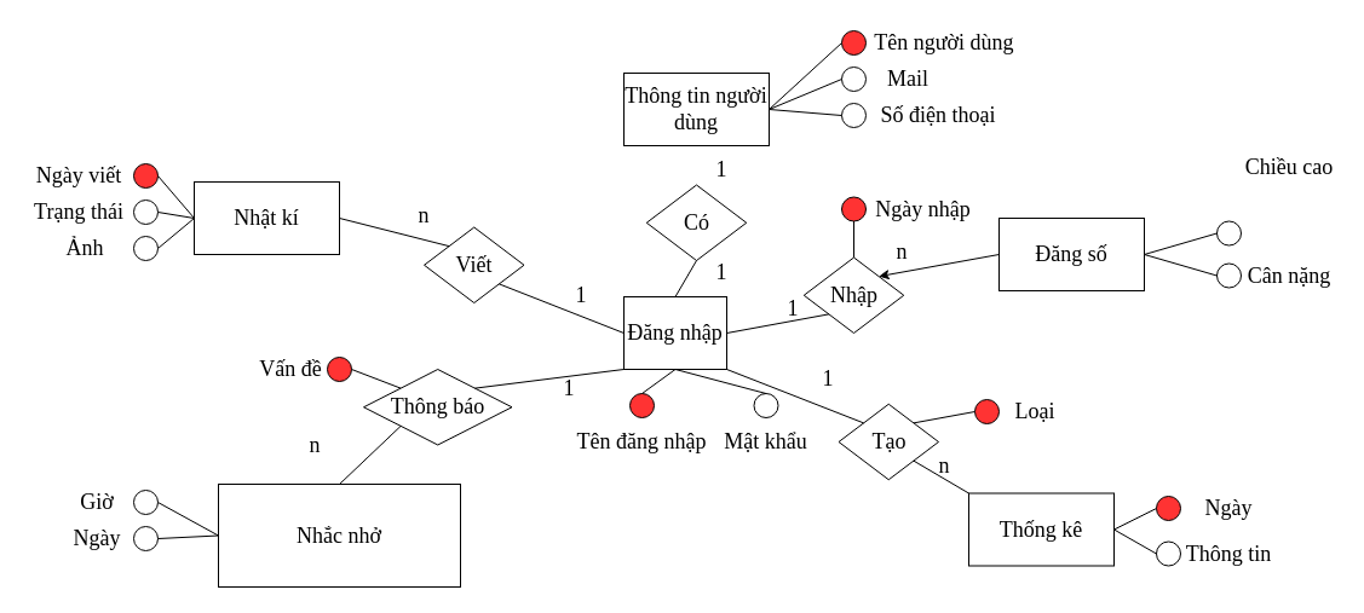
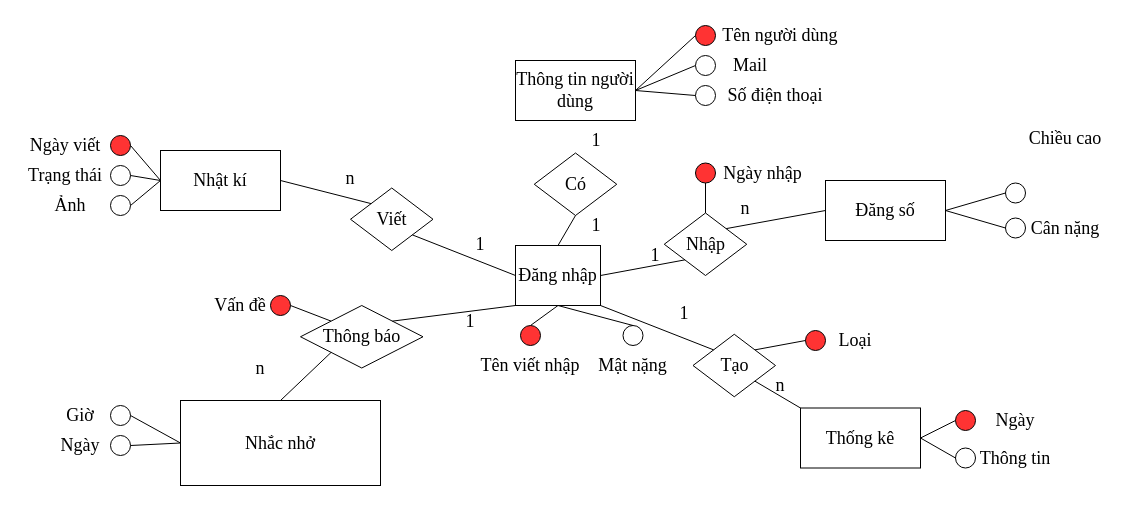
  <mxCell id="0" />
  <mxCell id="1" parent="0" />
  <mxCell id="2" value="Đăng nhập" style="rounded=0;whiteSpace=wrap;html=1;fontFamily=Times New Roman;fontSize=18;" vertex="1" parent="1"><mxGeometry x="515" y="245" width="85" height="60" as="geometry" /></mxCell>
  <mxCell id="3" value="Nhật kí" style="rounded=0;whiteSpace=wrap;html=1;fontFamily=Times New Roman;fontSize=18;" vertex="1" parent="1"><mxGeometry y="150" width="120" height="60" as="geometry" x="160" /></mxCell>
  <mxCell id="4" value="Nhắc nhở" style="rounded=0;whiteSpace=wrap;html=1;fontFamily=Times New Roman;fontSize=18;" vertex="1" parent="1"><mxGeometry x="180" y="400" width="200" height="85" as="geometry" /></mxCell>
  <mxCell id="5" value="Thống kê" style="rounded=0;whiteSpace=wrap;html=1;fontFamily=Times New Roman;fontSize=18;" vertex="1" parent="1"><mxGeometry x="800" y="407.5" width="120" height="60" as="geometry" /></mxCell>
  <mxCell id="6" value="Thông tin người dùng" style="rounded=0;whiteSpace=wrap;html=1;fontFamily=Times New Roman;fontSize=18;" vertex="1" parent="1"><mxGeometry x="515" y="60" width="120" height="60" as="geometry" /></mxCell>
  <mxCell id="7" value="Đăng số" style="rounded=0;whiteSpace=wrap;html=1;fontFamily=Times New Roman;fontSize=18;" vertex="1" parent="1"><mxGeometry x="825" y="180" width="120" height="60" as="geometry" /></mxCell>
- <mxCell id="8" value="Tên đăng nhập" style="text;html=1;strokeColor=none;fillColor=none;align=center;verticalAlign=middle;whiteSpace=wrap;rounded=0;fontFamily=Times New Roman;fontSize=18;" vertex="1" parent="1"><mxGeometry x="475" y="350" width="110" height="30" as="geometry" /></mxCell>
+ <mxCell id="8" value="Tên viết nhập" style="text;html=1;strokeColor=none;fillColor=none;align=center;verticalAlign=middle;whiteSpace=wrap;rounded=0;fontFamily=Times New Roman;fontSize=18;" vertex="1" parent="1"><mxGeometry x="475" y="350" width="110" height="30" as="geometry" /></mxCell>
  <mxCell id="9" value="" style="ellipse;whiteSpace=wrap;html=1;aspect=fixed;fontFamily=Times New Roman;fontSize=18;fillColor=#FF3333;" vertex="1" parent="1"><mxGeometry x="520" y="325" width="20" height="20" as="geometry" /></mxCell>
- <mxCell id="10" value="Mật khẩu" style="text;html=1;strokeColor=none;fillColor=none;align=center;verticalAlign=middle;whiteSpace=wrap;rounded=0;fontFamily=Times New Roman;fontSize=18;" vertex="1" parent="1"><mxGeometry x="590" y="350" width="85" height="30" as="geometry" /></mxCell>
+ <mxCell id="10" value="Mật nặng" style="text;html=1;strokeColor=none;fillColor=none;align=center;verticalAlign=middle;whiteSpace=wrap;rounded=0;fontFamily=Times New Roman;fontSize=18;" vertex="1" parent="1"><mxGeometry x="590" y="350" width="85" height="30" as="geometry" /></mxCell>
  <mxCell id="11" value="" style="ellipse;whiteSpace=wrap;html=1;aspect=fixed;fontFamily=Times New Roman;fontSize=18;" vertex="1" parent="1"><mxGeometry x="622.5" y="325" width="20" height="20" as="geometry" /></mxCell>
  <mxCell id="12" value="Giờ" style="text;html=1;strokeColor=none;fillColor=none;align=center;verticalAlign=middle;whiteSpace=wrap;rounded=0;fontFamily=Times New Roman;fontSize=18;" vertex="1" parent="1"><mxGeometry x="50" y="400" width="60" height="30" as="geometry" /></mxCell>
  <mxCell id="13" value="" style="ellipse;whiteSpace=wrap;html=1;aspect=fixed;fontFamily=Times New Roman;fontSize=18;fillColor=#FFFFFF;" vertex="1" parent="1"><mxGeometry x="110" y="405" width="20" height="20" as="geometry" /></mxCell>
  <mxCell id="14" value="Vấn đề" style="text;html=1;strokeColor=none;fillColor=none;align=center;verticalAlign=middle;whiteSpace=wrap;rounded=0;fontFamily=Times New Roman;fontSize=18;" vertex="1" parent="1"><mxGeometry x="210" y="290" width="60" height="30" as="geometry" /></mxCell>
  <mxCell id="15" value="" style="ellipse;whiteSpace=wrap;html=1;aspect=fixed;fontFamily=Times New Roman;fontSize=18;fillColor=#FF3333;" vertex="1" parent="1"><mxGeometry x="270" y="295" width="20" height="20" as="geometry" /></mxCell>
  <mxCell id="16" value="Thông tin" style="text;html=1;strokeColor=none;fillColor=none;align=center;verticalAlign=middle;whiteSpace=wrap;rounded=0;fontFamily=Times New Roman;fontSize=18;" vertex="1" parent="1"><mxGeometry x="975" y="442.5" width="80" height="30" as="geometry" /></mxCell>
  <mxCell id="17" value="" style="ellipse;whiteSpace=wrap;html=1;aspect=fixed;fontFamily=Times New Roman;fontSize=18;fillColor=#FFFFFF;" vertex="1" parent="1"><mxGeometry x="955" y="447.5" width="20" height="20" as="geometry" /></mxCell>
  <mxCell id="18" value="Loại" style="text;html=1;strokeColor=none;fillColor=none;align=center;verticalAlign=middle;whiteSpace=wrap;rounded=0;fontFamily=Times New Roman;fontSize=18;" vertex="1" parent="1"><mxGeometry x="825" y="325" width="60" height="30" as="geometry" /></mxCell>
  <mxCell id="19" value="" style="ellipse;whiteSpace=wrap;html=1;aspect=fixed;fontFamily=Times New Roman;fontSize=18;fillColor=#FF3333;" vertex="1" parent="1"><mxGeometry x="805" y="330" width="20" height="20" as="geometry" /></mxCell>
  <mxCell id="20" value="Chiều cao" style="text;html=1;strokeColor=none;fillColor=none;align=center;verticalAlign=middle;whiteSpace=wrap;rounded=0;fontFamily=Times New Roman;fontSize=18;" vertex="1" parent="1"><mxGeometry x="1025" y="122.5" width="80" height="30" as="geometry" /></mxCell>
  <mxCell id="21" value="" style="ellipse;whiteSpace=wrap;html=1;aspect=fixed;fontFamily=Times New Roman;fontSize=18;" vertex="1" parent="1"><mxGeometry x="1005" y="182.5" width="20" height="20" as="geometry" /></mxCell>
  <mxCell id="22" value="Cân nặng" style="text;html=1;strokeColor=none;fillColor=none;align=center;verticalAlign=middle;whiteSpace=wrap;rounded=0;fontFamily=Times New Roman;fontSize=18;" vertex="1" parent="1"><mxGeometry x="1025" y="212.5" width="80" height="30" as="geometry" /></mxCell>
  <mxCell id="23" value="" style="ellipse;whiteSpace=wrap;html=1;aspect=fixed;fontFamily=Times New Roman;fontSize=18;" vertex="1" parent="1"><mxGeometry x="1005" y="217.5" width="20" height="20" as="geometry" /></mxCell>
  <mxCell id="24" value="Ngày viết" style="text;html=1;strokeColor=none;fillColor=none;align=center;verticalAlign=middle;whiteSpace=wrap;rounded=0;fontFamily=Times New Roman;fontSize=18;" vertex="1" parent="1"><mxGeometry x="20" y="130" width="90" height="30" as="geometry" /></mxCell>
  <mxCell id="25" value="" style="ellipse;whiteSpace=wrap;html=1;aspect=fixed;fontFamily=Times New Roman;fontSize=18;fillColor=#FF3333;" vertex="1" parent="1"><mxGeometry x="110" y="135" width="20" height="20" as="geometry" /></mxCell>
  <mxCell id="26" value="Trạng thái" style="text;html=1;strokeColor=none;fillColor=none;align=center;verticalAlign=middle;whiteSpace=wrap;rounded=0;fontFamily=Times New Roman;fontSize=18;" vertex="1" parent="1"><mxGeometry x="20" y="160" width="90" height="30" as="geometry" /></mxCell>
  <mxCell id="27" value="" style="ellipse;whiteSpace=wrap;html=1;aspect=fixed;fontFamily=Times New Roman;fontSize=18;" vertex="1" parent="1"><mxGeometry x="110" y="165" width="20" height="20" as="geometry" /></mxCell>
  <mxCell id="28" value="Ảnh" style="text;html=1;strokeColor=none;fillColor=none;align=center;verticalAlign=middle;whiteSpace=wrap;rounded=0;fontFamily=Times New Roman;fontSize=18;" vertex="1" parent="1"><mxGeometry x="30" y="190" width="80" height="30" as="geometry" /></mxCell>
  <mxCell id="29" value="" style="ellipse;whiteSpace=wrap;html=1;aspect=fixed;fontFamily=Times New Roman;fontSize=18;" vertex="1" parent="1"><mxGeometry x="110" y="195" width="20" height="20" as="geometry" /></mxCell>
  <mxCell id="30" value="Tên người dùng" style="text;html=1;strokeColor=none;fillColor=none;align=center;verticalAlign=middle;whiteSpace=wrap;rounded=0;fontFamily=Times New Roman;fontSize=18;" vertex="1" parent="1"><mxGeometry x="720" y="20" width="120" height="30" as="geometry" /></mxCell>
  <mxCell id="31" value="" style="ellipse;whiteSpace=wrap;html=1;aspect=fixed;fontFamily=Times New Roman;fontSize=18;fillColor=#FF3333;" vertex="1" parent="1"><mxGeometry x="695" y="25" width="20" height="20" as="geometry" /></mxCell>
  <mxCell id="32" value="Mail" style="text;html=1;strokeColor=none;fillColor=none;align=center;verticalAlign=middle;whiteSpace=wrap;rounded=0;fontFamily=Times New Roman;fontSize=18;" vertex="1" parent="1"><mxGeometry x="720" y="50" width="60" height="30" as="geometry" /></mxCell>
  <mxCell id="33" value="" style="ellipse;whiteSpace=wrap;html=1;aspect=fixed;fontFamily=Times New Roman;fontSize=18;" vertex="1" parent="1"><mxGeometry x="695" y="55" width="20" height="20" as="geometry" /></mxCell>
  <mxCell id="34" value="Số điện thoại" style="text;html=1;strokeColor=none;fillColor=none;align=center;verticalAlign=middle;whiteSpace=wrap;rounded=0;fontFamily=Times New Roman;fontSize=18;" vertex="1" parent="1"><mxGeometry x="725" y="80" width="100" height="30" as="geometry" /></mxCell>
  <mxCell id="35" value="" style="ellipse;whiteSpace=wrap;html=1;aspect=fixed;fontFamily=Times New Roman;fontSize=18;" vertex="1" parent="1"><mxGeometry x="695" y="85" width="20" height="20" as="geometry" /></mxCell>
  <mxCell id="36" value="Ngày" style="text;html=1;strokeColor=none;fillColor=none;align=center;verticalAlign=middle;whiteSpace=wrap;rounded=0;fontFamily=Times New Roman;fontSize=18;" vertex="1" parent="1"><mxGeometry x="50" y="430" width="60" height="30" as="geometry" /></mxCell>
  <mxCell id="37" value="" style="ellipse;whiteSpace=wrap;html=1;aspect=fixed;fontFamily=Times New Roman;fontSize=18;fillColor=#FFFFFF;" vertex="1" parent="1"><mxGeometry x="110" y="435" width="20" height="20" as="geometry" /></mxCell>
  <mxCell id="38" value="Có" style="rhombus;whiteSpace=wrap;html=1;fontFamily=Times New Roman;fontSize=18;" vertex="1" parent="1"><mxGeometry x="533.75" y="152.5" width="82.5" height="62.5" as="geometry" /></mxCell>
  <mxCell id="39" value="" style="endArrow=none;html=1;rounded=0;fontFamily=Times New Roman;fontSize=18;exitX=1;exitY=0.5;exitDx=0;exitDy=0;entryX=0;entryY=0;entryDx=0;entryDy=0;" edge="1" parent="1" source="15" target="61"><mxGeometry width="50" height="50" relative="1" as="geometry"><mxPoint x="200" y="362.5" as="sourcePoint" /><mxPoint x="250" y="312.5" as="targetPoint" /></mxGeometry></mxCell>
  <mxCell id="40" value="" style="endArrow=none;html=1;rounded=0;fontFamily=Times New Roman;fontSize=18;entryX=0;entryY=0.5;entryDx=0;entryDy=0;exitX=1;exitY=0.5;exitDx=0;exitDy=0;" edge="1" parent="1" source="25" target="3"><mxGeometry width="50" height="50" relative="1" as="geometry"><mxPoint x="-30" y="100" as="sourcePoint" /><mxPoint x="20" y="50" as="targetPoint" /></mxGeometry></mxCell>
  <mxCell id="41" value="" style="endArrow=none;html=1;rounded=0;fontFamily=Times New Roman;fontSize=18;entryX=0;entryY=0.5;entryDx=0;entryDy=0;exitX=1;exitY=0.5;exitDx=0;exitDy=0;" edge="1" parent="1" source="27" target="3"><mxGeometry width="50" height="50" relative="1" as="geometry"><mxPoint x="140" y="155" as="sourcePoint" /><mxPoint x="170" y="190" as="targetPoint" /></mxGeometry></mxCell>
  <mxCell id="42" value="" style="endArrow=none;html=1;rounded=0;fontFamily=Times New Roman;fontSize=18;entryX=0;entryY=0.5;entryDx=0;entryDy=0;exitX=1;exitY=0.5;exitDx=0;exitDy=0;" edge="1" parent="1" source="29" target="3"><mxGeometry width="50" height="50" relative="1" as="geometry"><mxPoint x="140" y="185" as="sourcePoint" /><mxPoint x="170" y="190" as="targetPoint" /></mxGeometry></mxCell>
  <mxCell id="43" value="" style="endArrow=none;html=1;rounded=0;fontFamily=Times New Roman;fontSize=18;exitX=1;exitY=0.5;exitDx=0;exitDy=0;entryX=0;entryY=0.5;entryDx=0;entryDy=0;" edge="1" parent="1" source="13" target="4"><mxGeometry width="50" height="50" relative="1" as="geometry"><mxPoint x="130" y="410" as="sourcePoint" /><mxPoint x="190" y="440" as="targetPoint" /></mxGeometry></mxCell>
  <mxCell id="44" value="" style="endArrow=none;html=1;rounded=0;fontFamily=Times New Roman;fontSize=18;exitX=1;exitY=0.5;exitDx=0;exitDy=0;entryX=0;entryY=0.5;entryDx=0;entryDy=0;" edge="1" parent="1" source="37" target="4"><mxGeometry width="50" height="50" relative="1" as="geometry"><mxPoint x="130" y="440" as="sourcePoint" /><mxPoint x="190" y="440" as="targetPoint" /></mxGeometry></mxCell>
  <mxCell id="45" value="" style="endArrow=none;html=1;rounded=0;fontFamily=Times New Roman;fontSize=18;exitX=1;exitY=0;exitDx=0;exitDy=0;entryX=0;entryY=0.5;entryDx=0;entryDy=0;" edge="1" parent="1" source="64" target="19"><mxGeometry width="50" height="50" relative="1" as="geometry"><mxPoint x="250" y="457.5" as="sourcePoint" /><mxPoint x="310" y="427.5" as="targetPoint" /></mxGeometry></mxCell>
  <mxCell id="46" value="" style="endArrow=none;html=1;rounded=0;fontFamily=Times New Roman;fontSize=18;exitX=1;exitY=0.5;exitDx=0;exitDy=0;entryX=0;entryY=0.5;entryDx=0;entryDy=0;" edge="1" parent="1" source="5" target="17"><mxGeometry width="50" height="50" relative="1" as="geometry"><mxPoint x="915" y="447.5" as="sourcePoint" /><mxPoint x="965" y="432.5" as="targetPoint" /></mxGeometry></mxCell>
  <mxCell id="47" value="" style="endArrow=none;html=1;rounded=0;fontFamily=Times New Roman;fontSize=18;exitX=1;exitY=0.5;exitDx=0;exitDy=0;entryX=0;entryY=0.5;entryDx=0;entryDy=0;" edge="1" parent="1" source="7" target="21"><mxGeometry width="50" height="50" relative="1" as="geometry"><mxPoint x="970" y="480" as="sourcePoint" /><mxPoint x="1020" y="500" as="targetPoint" /></mxGeometry></mxCell>
  <mxCell id="48" value="" style="endArrow=none;html=1;rounded=0;fontFamily=Times New Roman;fontSize=18;exitX=1;exitY=0.5;exitDx=0;exitDy=0;entryX=0;entryY=0.5;entryDx=0;entryDy=0;" edge="1" parent="1" source="7" target="23"><mxGeometry width="50" height="50" relative="1" as="geometry"><mxPoint x="955" y="220" as="sourcePoint" /><mxPoint x="1015" y="202.5" as="targetPoint" /></mxGeometry></mxCell>
  <mxCell id="49" value="" style="endArrow=none;html=1;rounded=0;fontFamily=Times New Roman;fontSize=18;exitX=1;exitY=0.5;exitDx=0;exitDy=0;entryX=0;entryY=0.5;entryDx=0;entryDy=0;" edge="1" parent="1" source="6" target="31"><mxGeometry width="50" height="50" relative="1" as="geometry"><mxPoint x="840" y="220" as="sourcePoint" /><mxPoint x="900" y="237.5" as="targetPoint" /></mxGeometry></mxCell>
  <mxCell id="50" value="" style="endArrow=none;html=1;rounded=0;fontFamily=Times New Roman;fontSize=18;exitX=1;exitY=0.5;exitDx=0;exitDy=0;entryX=0;entryY=0.5;entryDx=0;entryDy=0;" edge="1" parent="1" source="6" target="33"><mxGeometry width="50" height="50" relative="1" as="geometry"><mxPoint x="645" y="100" as="sourcePoint" /><mxPoint x="705" y="45" as="targetPoint" /></mxGeometry></mxCell>
  <mxCell id="51" value="" style="endArrow=none;html=1;rounded=0;fontFamily=Times New Roman;fontSize=18;exitX=1;exitY=0.5;exitDx=0;exitDy=0;entryX=0;entryY=0.5;entryDx=0;entryDy=0;" edge="1" parent="1" source="6" target="35"><mxGeometry width="50" height="50" relative="1" as="geometry"><mxPoint x="645" y="100" as="sourcePoint" /><mxPoint x="705" y="75" as="targetPoint" /></mxGeometry></mxCell>
  <mxCell id="52" value="" style="endArrow=none;html=1;rounded=0;fontFamily=Times New Roman;fontSize=18;exitX=0.5;exitY=1;exitDx=0;exitDy=0;entryX=0.5;entryY=0;entryDx=0;entryDy=0;" edge="1" parent="1" source="2" target="9"><mxGeometry width="50" height="50" relative="1" as="geometry"><mxPoint x="660" y="115" as="sourcePoint" /><mxPoint x="720" y="120" as="targetPoint" /></mxGeometry></mxCell>
  <mxCell id="53" value="" style="endArrow=none;html=1;rounded=0;fontFamily=Times New Roman;fontSize=18;exitX=0.5;exitY=1;exitDx=0;exitDy=0;entryX=0.5;entryY=0;entryDx=0;entryDy=0;" edge="1" parent="1" source="2" target="11"><mxGeometry width="50" height="50" relative="1" as="geometry"><mxPoint x="585" y="315" as="sourcePoint" /><mxPoint x="530" y="365" as="targetPoint" /></mxGeometry></mxCell>
  <mxCell id="54" value="" style="endArrow=none;html=1;rounded=0;fontFamily=Times New Roman;fontSize=18;exitX=0.5;exitY=1;exitDx=0;exitDy=0;entryX=0.5;entryY=0;entryDx=0;entryDy=0;" edge="1" parent="1" source="38" target="2"><mxGeometry width="50" height="50" relative="1" as="geometry"><mxPoint x="585" y="130" as="sourcePoint" /><mxPoint x="585" y="162.5" as="targetPoint" /></mxGeometry></mxCell>
  <mxCell id="55" value="Nhập" style="rhombus;whiteSpace=wrap;html=1;fontFamily=Times New Roman;fontSize=18;" vertex="1" parent="1"><mxGeometry x="663.75" y="212.5" width="82.5" height="62.5" as="geometry" /></mxCell>
- <mxCell id="56" value="" style="endArrow=classic;html=1;rounded=0;fontFamily=Times New Roman;fontSize=18;exitX=0;exitY=0.5;exitDx=0;exitDy=0;entryX=1;entryY=0;entryDx=0;entryDy=0;" edge="1" parent="1" target="55" source="7"><mxGeometry width="50" height="50" relative="1" as="geometry"><mxPoint x="705" y="180" as="sourcePoint" /><mxPoint x="665" y="400" as="targetPoint" /></mxGeometry></mxCell>
+ <mxCell id="56" value="" style="endArrow=none;html=1;rounded=0;fontFamily=Times New Roman;fontSize=18;exitX=0;exitY=0.5;exitDx=0;exitDy=0;entryX=1;entryY=0;entryDx=0;entryDy=0;" edge="1" parent="1" target="55" source="7"><mxGeometry width="50" height="50" relative="1" as="geometry"><mxPoint x="705" y="180" as="sourcePoint" /><mxPoint x="665" y="400" as="targetPoint" /></mxGeometry></mxCell>
  <mxCell id="57" value="" style="endArrow=none;html=1;rounded=0;fontFamily=Times New Roman;fontSize=18;exitX=0;exitY=1;exitDx=0;exitDy=0;entryX=1;entryY=0.5;entryDx=0;entryDy=0;" edge="1" parent="1" source="55" target="2"><mxGeometry width="50" height="50" relative="1" as="geometry"><mxPoint x="715" y="190" as="sourcePoint" /><mxPoint x="705" y="305" as="targetPoint" /></mxGeometry></mxCell>
  <mxCell id="58" value="Viết" style="rhombus;whiteSpace=wrap;html=1;fontFamily=Times New Roman;fontSize=18;" vertex="1" parent="1"><mxGeometry x="350" y="187.5" width="82.5" height="62.5" as="geometry" /></mxCell>
  <mxCell id="59" value="" style="endArrow=none;html=1;rounded=0;fontFamily=Times New Roman;fontSize=18;exitX=1;exitY=0.5;exitDx=0;exitDy=0;entryX=0;entryY=0;entryDx=0;entryDy=0;" edge="1" parent="1" target="58" source="3"><mxGeometry width="50" height="50" relative="1" as="geometry"><mxPoint x="391.25" y="160" as="sourcePoint" /><mxPoint x="370" y="211.5" as="targetPoint" /></mxGeometry></mxCell>
  <mxCell id="60" value="" style="endArrow=none;html=1;rounded=0;fontFamily=Times New Roman;fontSize=18;exitX=1;exitY=1;exitDx=0;exitDy=0;entryX=0;entryY=0.5;entryDx=0;entryDy=0;" edge="1" parent="1" source="58" target="2"><mxGeometry width="50" height="50" relative="1" as="geometry"><mxPoint x="401.25" y="170" as="sourcePoint" /><mxPoint x="455" y="252.5" as="targetPoint" /></mxGeometry></mxCell>
  <mxCell id="61" value="Thông báo" style="rhombus;whiteSpace=wrap;html=1;fontFamily=Times New Roman;fontSize=18;" vertex="1" parent="1"><mxGeometry x="300" y="305" width="122.5" height="62.5" as="geometry" /></mxCell>
  <mxCell id="62" value="" style="endArrow=none;html=1;rounded=0;fontFamily=Times New Roman;fontSize=18;exitX=0;exitY=1;exitDx=0;exitDy=0;entryX=1;entryY=0;entryDx=0;entryDy=0;" edge="1" parent="1" target="61" source="2"><mxGeometry width="50" height="50" relative="1" as="geometry"><mxPoint x="431.25" y="297.5" as="sourcePoint" /><mxPoint x="391.25" y="517.5" as="targetPoint" /></mxGeometry></mxCell>
  <mxCell id="63" value="" style="endArrow=none;html=1;rounded=0;fontFamily=Times New Roman;fontSize=18;exitX=0;exitY=1;exitDx=0;exitDy=0;entryX=0.5;entryY=0;entryDx=0;entryDy=0;" edge="1" parent="1" source="61" target="4"><mxGeometry width="50" height="50" relative="1" as="geometry"><mxPoint x="230.625" y="376.875" as="sourcePoint" /><mxPoint x="281.25" y="422.5" as="targetPoint" /></mxGeometry></mxCell>
  <mxCell id="64" value="Tạo" style="rhombus;whiteSpace=wrap;html=1;fontFamily=Times New Roman;fontSize=18;" vertex="1" parent="1"><mxGeometry x="692.5" y="333.75" width="82.5" height="62.5" as="geometry" /></mxCell>
  <mxCell id="65" value="" style="endArrow=none;html=1;rounded=0;fontFamily=Times New Roman;fontSize=18;exitX=1;exitY=1;exitDx=0;exitDy=0;entryX=0;entryY=0;entryDx=0;entryDy=0;" edge="1" parent="1" target="64" source="2"><mxGeometry width="50" height="50" relative="1" as="geometry"><mxPoint x="628.75" y="295" as="sourcePoint" /><mxPoint x="703.75" y="507.5" as="targetPoint" /></mxGeometry></mxCell>
  <mxCell id="66" value="" style="endArrow=none;html=1;rounded=0;fontFamily=Times New Roman;fontSize=18;exitX=1;exitY=1;exitDx=0;exitDy=0;entryX=0;entryY=0;entryDx=0;entryDy=0;" edge="1" parent="1" source="64" target="5"><mxGeometry width="50" height="50" relative="1" as="geometry"><mxPoint x="753.75" y="297.5" as="sourcePoint" /><mxPoint x="778.75" y="397.5" as="targetPoint" /></mxGeometry></mxCell>
  <mxCell id="67" value="1" style="text;html=1;strokeColor=none;fillColor=none;align=center;verticalAlign=middle;whiteSpace=wrap;rounded=0;fontFamily=Times New Roman;fontSize=18;" vertex="1" parent="1"><mxGeometry x="460" y="231.25" width="40" height="25" as="geometry" /></mxCell>
  <mxCell id="68" value="1" style="text;html=1;strokeColor=none;fillColor=none;align=center;verticalAlign=middle;whiteSpace=wrap;rounded=0;fontFamily=Times New Roman;fontSize=18;" vertex="1" parent="1"><mxGeometry x="576.25" y="212.5" width="40" height="25" as="geometry" /></mxCell>
  <mxCell id="69" value="1" style="text;html=1;strokeColor=none;fillColor=none;align=center;verticalAlign=middle;whiteSpace=wrap;rounded=0;fontFamily=Times New Roman;fontSize=18;" vertex="1" parent="1"><mxGeometry x="576.25" y="127.5" width="40" height="25" as="geometry" /></mxCell>
  <mxCell id="70" value="1" style="text;html=1;strokeColor=none;fillColor=none;align=center;verticalAlign=middle;whiteSpace=wrap;rounded=0;fontFamily=Times New Roman;fontSize=18;" vertex="1" parent="1"><mxGeometry x="450" y="308.75" width="40" height="25" as="geometry" /></mxCell>
  <mxCell id="71" value="1" style="text;html=1;strokeColor=none;fillColor=none;align=center;verticalAlign=middle;whiteSpace=wrap;rounded=0;fontFamily=Times New Roman;fontSize=18;" vertex="1" parent="1"><mxGeometry x="663.75" y="300" width="40" height="25" as="geometry" /></mxCell>
  <mxCell id="72" value="1" style="text;html=1;strokeColor=none;fillColor=none;align=center;verticalAlign=middle;whiteSpace=wrap;rounded=0;fontFamily=Times New Roman;fontSize=18;" vertex="1" parent="1"><mxGeometry x="635" y="242.5" width="40" height="25" as="geometry" /></mxCell>
  <mxCell id="73" value="n" style="text;html=1;strokeColor=none;fillColor=none;align=center;verticalAlign=middle;whiteSpace=wrap;rounded=0;fontFamily=Times New Roman;fontSize=18;" vertex="1" parent="1"><mxGeometry x="725" y="195" width="40" height="25" as="geometry" /></mxCell>
  <mxCell id="74" value="n" style="text;html=1;strokeColor=none;fillColor=none;align=center;verticalAlign=middle;whiteSpace=wrap;rounded=0;fontFamily=Times New Roman;fontSize=18;" vertex="1" parent="1"><mxGeometry x="760" y="372.5" width="40" height="25" as="geometry" /></mxCell>
  <mxCell id="75" value="n" style="text;html=1;strokeColor=none;fillColor=none;align=center;verticalAlign=middle;whiteSpace=wrap;rounded=0;fontFamily=Times New Roman;fontSize=18;" vertex="1" parent="1"><mxGeometry x="330" y="165" width="40" height="25" as="geometry" /></mxCell>
  <mxCell id="76" value="n" style="text;html=1;strokeColor=none;fillColor=none;align=center;verticalAlign=middle;whiteSpace=wrap;rounded=0;fontFamily=Times New Roman;fontSize=18;" vertex="1" parent="1"><mxGeometry x="220" y="355" width="80" height="25" as="geometry" /></mxCell>
  <mxCell id="77" value="Ngày" style="text;html=1;strokeColor=none;fillColor=none;align=center;verticalAlign=middle;whiteSpace=wrap;rounded=0;fontFamily=Times New Roman;fontSize=18;" vertex="1" parent="1"><mxGeometry x="975" y="405" width="80" height="30" as="geometry" /></mxCell>
  <mxCell id="78" value="" style="ellipse;whiteSpace=wrap;html=1;aspect=fixed;fontFamily=Times New Roman;fontSize=18;fillColor=#FF3333;" vertex="1" parent="1"><mxGeometry x="955" y="410" width="20" height="20" as="geometry" /></mxCell>
  <mxCell id="79" value="" style="endArrow=none;html=1;rounded=0;fontFamily=Times New Roman;fontSize=18;exitX=1;exitY=0.5;exitDx=0;exitDy=0;entryX=0;entryY=0.5;entryDx=0;entryDy=0;" edge="1" parent="1" source="5" target="78"><mxGeometry width="50" height="50" relative="1" as="geometry"><mxPoint x="915" y="447.5" as="sourcePoint" /><mxPoint x="965" y="467.5" as="targetPoint" /></mxGeometry></mxCell>
  <mxCell id="80" value="Ngày nhập" style="text;html=1;strokeColor=none;fillColor=none;align=center;verticalAlign=middle;whiteSpace=wrap;rounded=0;fontFamily=Times New Roman;fontSize=18;" vertex="1" parent="1"><mxGeometry x="715" y="157.5" width="95" height="30" as="geometry" /></mxCell>
  <mxCell id="81" value="" style="ellipse;whiteSpace=wrap;html=1;aspect=fixed;fontFamily=Times New Roman;fontSize=18;fillColor=#FF3333;" vertex="1" parent="1"><mxGeometry x="695" y="162.5" width="20" height="20" as="geometry" /></mxCell>
  <mxCell id="82" value="" style="endArrow=none;html=1;rounded=0;fontFamily=Times New Roman;fontSize=18;exitX=0.5;exitY=0;exitDx=0;exitDy=0;entryX=0.5;entryY=1;entryDx=0;entryDy=0;" edge="1" parent="1" target="81" source="55"><mxGeometry width="50" height="50" relative="1" as="geometry"><mxPoint x="694.375" y="171.875" as="sourcePoint" /><mxPoint x="250" y="250" as="targetPoint" /></mxGeometry></mxCell>
